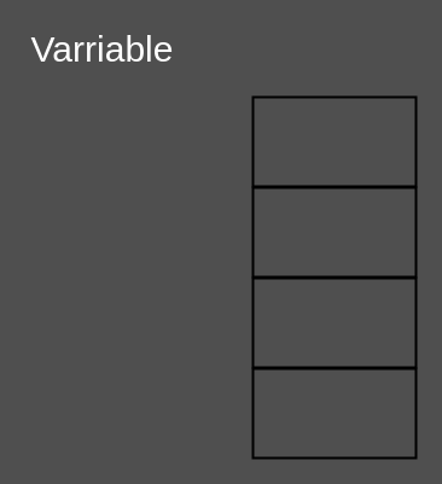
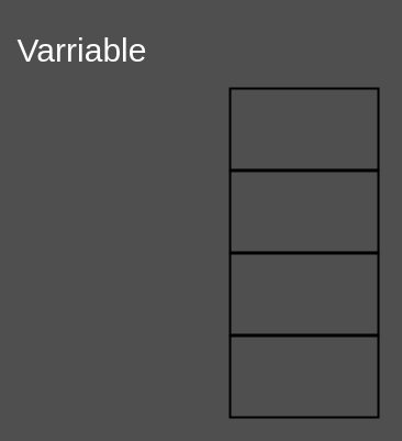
  <mxCell id="0" />
  <mxCell id="1" parent="0" />
  <mxCell id="2" value="" style="verticalLabelPosition=bottom;verticalAlign=top;html=1;shape=mxgraph.basic.rect;fillColor2=none;strokeWidth=2;size=20;indent=5;sketch=0;fontColor=#182E3E;fillColor=none;gradientColor=#ffffff;" vertex="1" parent="1"><mxGeometry x="209" y="80" width="135" height="74" as="geometry" /></mxCell>
  <mxCell id="3" value="" style="verticalLabelPosition=bottom;verticalAlign=top;html=1;shape=mxgraph.basic.rect;fillColor2=none;strokeWidth=2;size=20;indent=5;sketch=0;fontColor=#182E3E;fillColor=none;gradientColor=#ffffff;" vertex="1" parent="1"><mxGeometry x="209" y="155" width="135" height="74" as="geometry" /></mxCell>
  <mxCell id="4" value="" style="verticalLabelPosition=bottom;verticalAlign=top;html=1;shape=mxgraph.basic.rect;fillColor2=none;strokeWidth=2;size=20;indent=5;sketch=0;fontColor=#182E3E;fillColor=none;gradientColor=#ffffff;" vertex="1" parent="1"><mxGeometry x="209" y="230" width="135" height="74" as="geometry" /></mxCell>
  <mxCell id="5" value="" style="verticalLabelPosition=bottom;verticalAlign=top;html=1;shape=mxgraph.basic.rect;fillColor2=none;strokeWidth=2;size=20;indent=5;sketch=0;fontColor=#182E3E;fillColor=none;gradientColor=#ffffff;" vertex="1" parent="1"><mxGeometry x="209" y="305" width="135" height="74" as="geometry" /></mxCell>
- <mxCell id="6" value="Varriable" style="text;html=1;resizable=0;autosize=1;align=center;verticalAlign=middle;points=[];rounded=0;sketch=0;strokeWidth=1;fontSize=30;fontColor=#FFFFFF;" vertex="1" parent="1"><mxGeometry x="20" y="20" width="128" height="40" as="geometry" /></mxCell>
+ <mxCell id="6" value="Varriable" style="text;html=1;resizable=0;autosize=1;align=center;verticalAlign=middle;points=[];rounded=0;sketch=0;strokeWidth=1;fontSize=30;fontColor=#FFFFFF;" vertex="1" parent="1"><mxGeometry x="10" y="25" width="128" height="40" as="geometry" /></mxCell>
